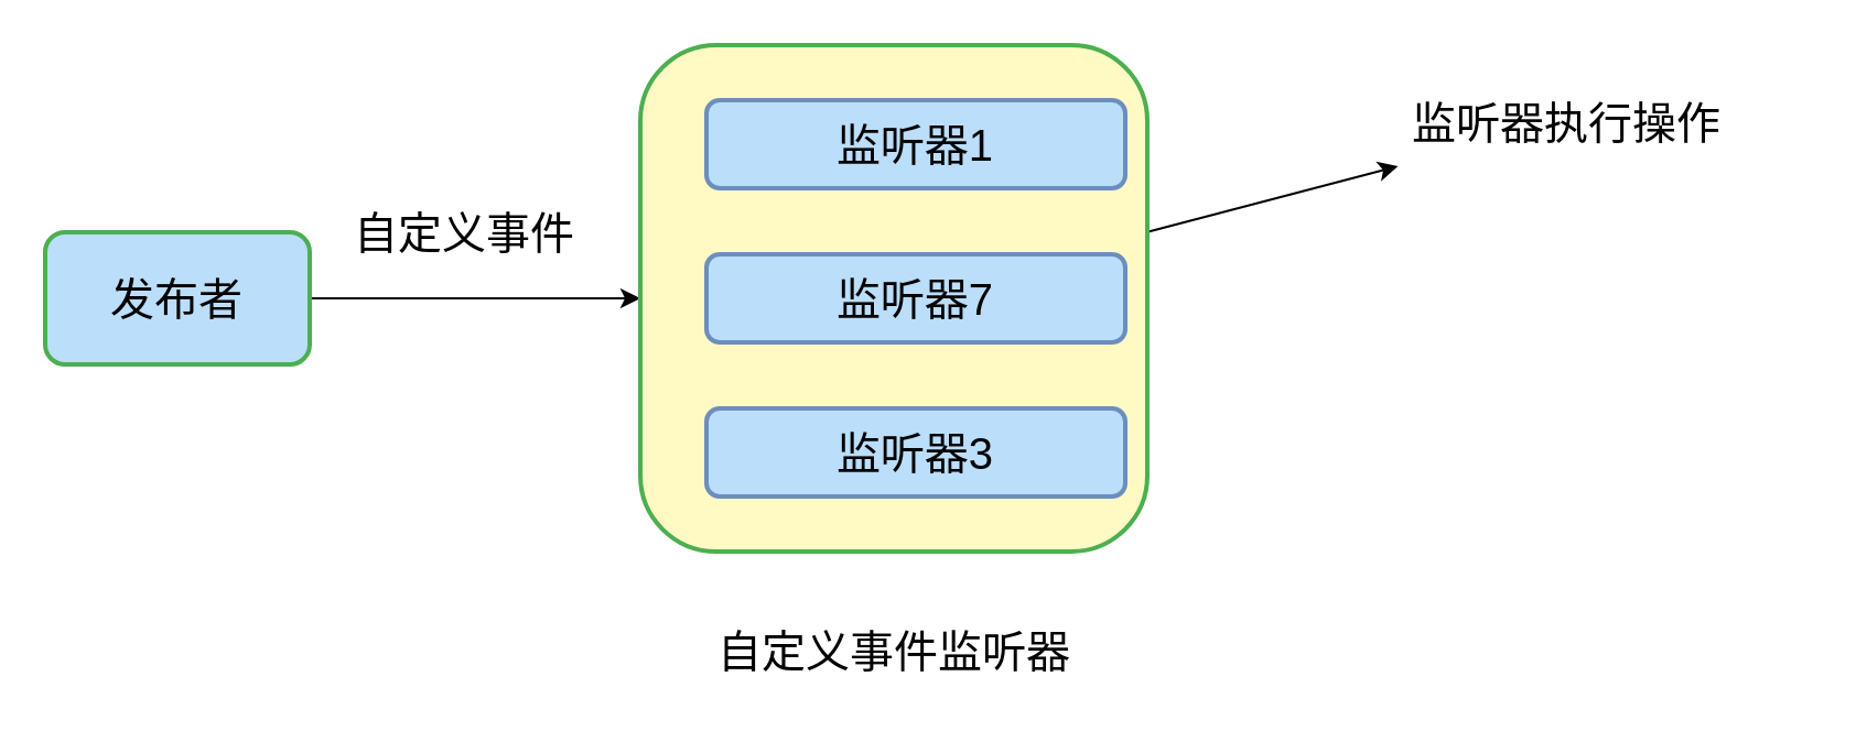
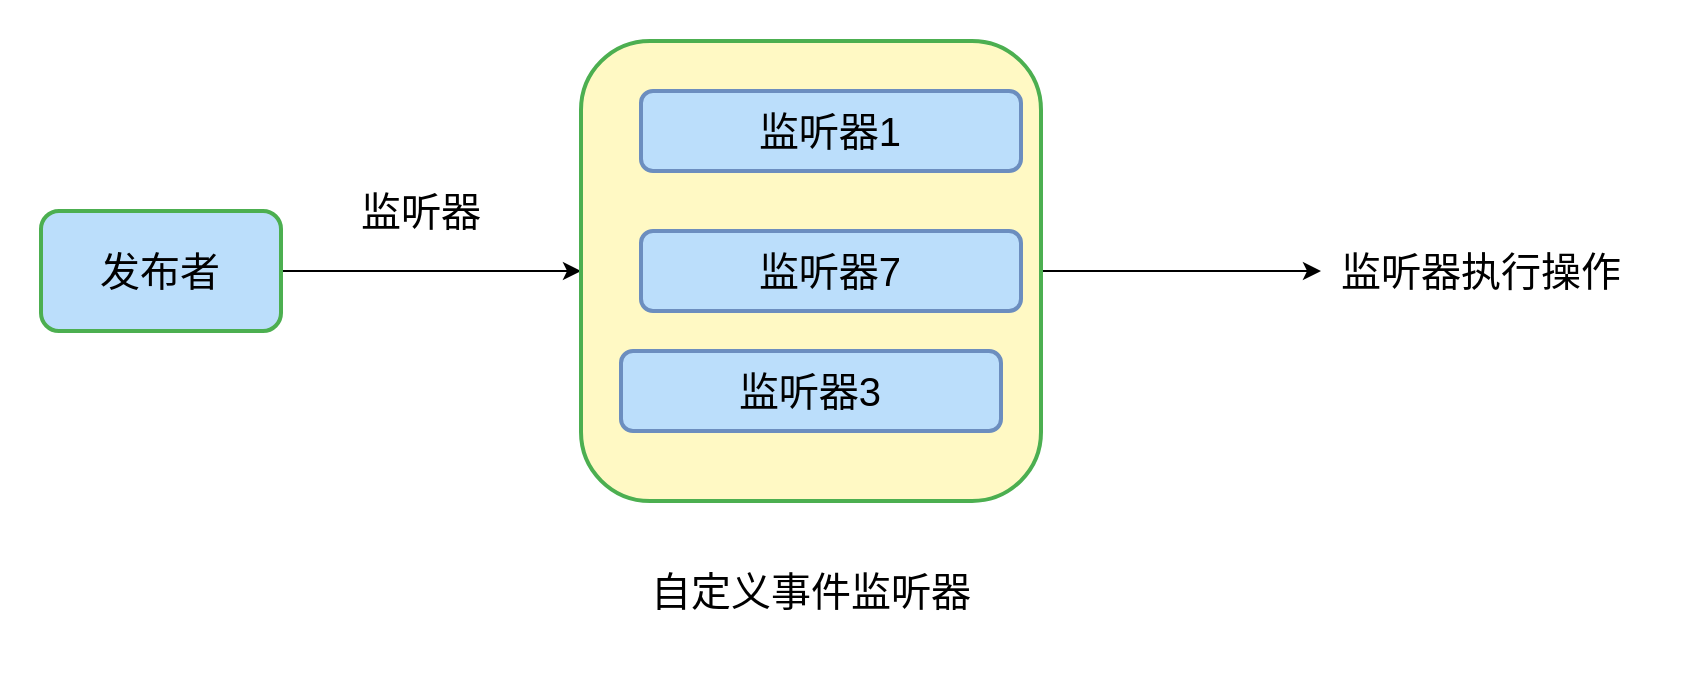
  <mxCell id="0" />
  <mxCell id="1" parent="0" />
  <mxCell id="2" style="rounded=0;orthogonalLoop=1;jettySize=auto;html=1;" edge="1" parent="1" source="3" target="5"><mxGeometry relative="1" as="geometry" /></mxCell>
  <mxCell id="3" value="&lt;span style=&quot;font-size: 20px;&quot;&gt;发布者&lt;/span&gt;" style="rounded=1;whiteSpace=wrap;html=1;fontFamily=Helvetica;fontSize=11;fontColor=default;strokeColor=#4CAF50;fillColor=#bbdefb;strokeWidth=2;" vertex="1" parent="1"><mxGeometry x="20" y="105" width="120" height="60" as="geometry" /></mxCell>
  <mxCell id="4" style="rounded=0;orthogonalLoop=1;jettySize=auto;html=1;" edge="1" parent="1" source="5" target="6"><mxGeometry relative="1" as="geometry" /></mxCell>
  <mxCell id="5" value="" style="rounded=1;whiteSpace=wrap;html=1;fontFamily=Helvetica;fontSize=11;fontColor=default;strokeColor=#4CAF50;fillColor=#FFF9C4;strokeWidth=2;" vertex="1" parent="1"><mxGeometry x="290" y="20" width="230" height="230" as="geometry" /></mxCell>
- <mxCell id="6" value="&lt;font style=&quot;font-size: 20px;&quot;&gt;监听器执行操作&lt;/font&gt;" style="text;html=1;align=center;verticalAlign=middle;resizable=0;points=[];autosize=1;strokeColor=none;fillColor=none;" vertex="1" parent="1"><mxGeometry x="630" y="35" width="160" height="40" as="geometry" /></mxCell>
+ <mxCell id="6" value="&lt;font style=&quot;font-size: 20px;&quot;&gt;监听器执行操作&lt;/font&gt;" style="text;html=1;align=center;verticalAlign=middle;resizable=0;points=[];autosize=1;strokeColor=none;fillColor=none;" vertex="1" parent="1"><mxGeometry x="660" y="115" width="160" height="40" as="geometry" /></mxCell>
  <mxCell id="7" value="&lt;span style=&quot;font-size: 20px;&quot;&gt;监听器1&lt;/span&gt;" style="rounded=1;whiteSpace=wrap;html=1;fontFamily=Helvetica;fontSize=11;strokeColor=#6c8ebf;fillColor=#BBDEFB;fontColor=default;strokeWidth=2;" vertex="1" parent="1"><mxGeometry x="320" y="45" width="190" height="40" as="geometry" /></mxCell>
  <mxCell id="8" value="&lt;span style=&quot;font-size: 20px;&quot;&gt;监听器7&lt;/span&gt;" style="rounded=1;whiteSpace=wrap;html=1;fontFamily=Helvetica;fontSize=11;strokeColor=#6c8ebf;fillColor=#BBDEFB;fontColor=default;strokeWidth=2;" vertex="1" parent="1"><mxGeometry x="320" y="115" width="190" height="40" as="geometry" /></mxCell>
- <mxCell id="9" value="&lt;span style=&quot;font-size: 20px;&quot;&gt;监听器3&lt;/span&gt;" style="rounded=1;whiteSpace=wrap;html=1;fontFamily=Helvetica;fontSize=11;strokeColor=#6c8ebf;fillColor=#BBDEFB;fontColor=default;strokeWidth=2;" vertex="1" parent="1"><mxGeometry x="320" y="185" width="190" height="40" as="geometry" /></mxCell>
- <mxCell id="10" value="&lt;font style=&quot;font-size: 20px;&quot;&gt;自定义事件&lt;/font&gt;" style="text;html=1;align=center;verticalAlign=middle;resizable=0;points=[];autosize=1;strokeColor=none;fillColor=none;" vertex="1" parent="1"><mxGeometry x="150" y="85" width="120" height="40" as="geometry" /></mxCell>
+ <mxCell id="9" value="&lt;span style=&quot;font-size: 20px;&quot;&gt;监听器3&lt;/span&gt;" style="rounded=1;whiteSpace=wrap;html=1;fontFamily=Helvetica;fontSize=11;strokeColor=#6c8ebf;fillColor=#BBDEFB;fontColor=default;strokeWidth=2;" vertex="1" parent="1"><mxGeometry x="310" y="175" width="190" height="40" as="geometry" /></mxCell>
+ <mxCell id="10" value="&lt;font style=&quot;font-size: 20px;&quot;&gt;监听器&lt;/font&gt;" style="text;html=1;align=center;verticalAlign=middle;resizable=0;points=[];autosize=1;strokeColor=none;fillColor=none;" vertex="1" parent="1"><mxGeometry x="150" y="85" width="120" height="40" as="geometry" /></mxCell>
  <mxCell id="11" value="&lt;font style=&quot;font-size: 20px;&quot;&gt;自定义事件监听器&lt;/font&gt;" style="text;html=1;align=center;verticalAlign=middle;resizable=0;points=[];autosize=1;strokeColor=none;fillColor=none;" vertex="1" parent="1"><mxGeometry x="315" y="275" width="180" height="40" as="geometry" /></mxCell>
